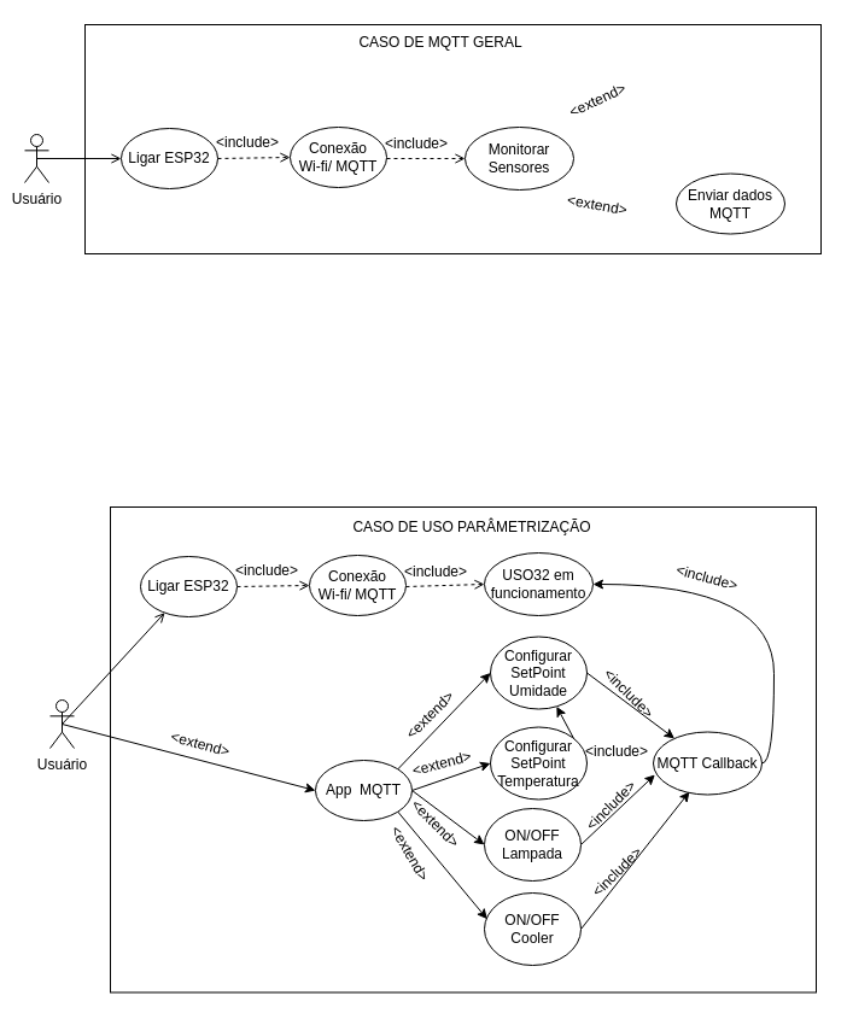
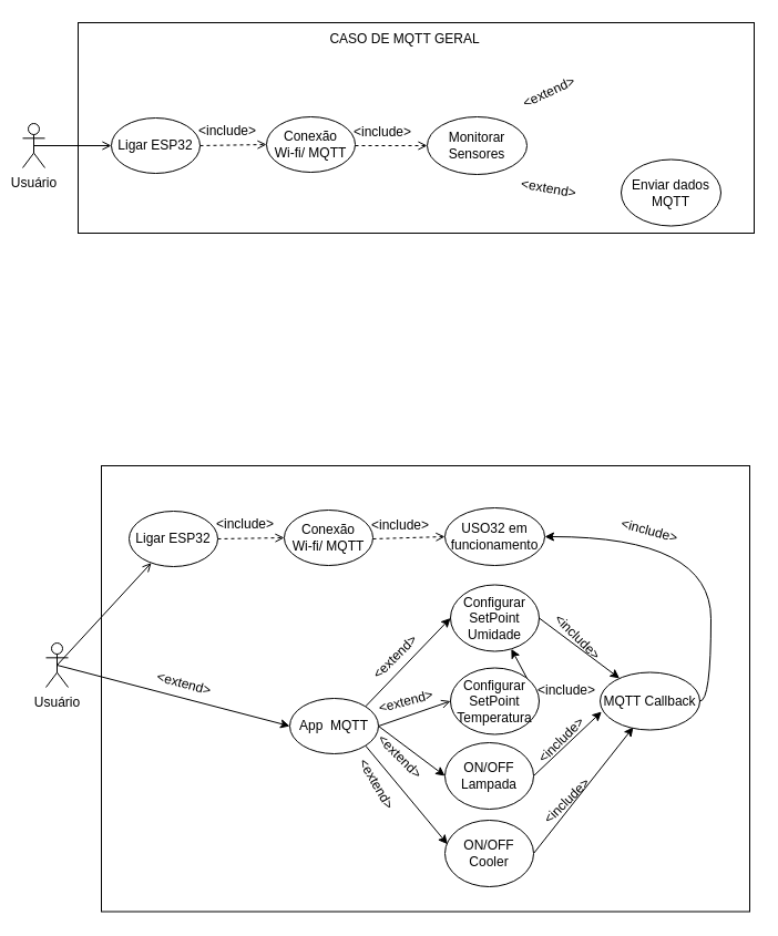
  <mxCell id="0" />
  <mxCell id="1" parent="0" />
  <mxCell id="2" value="" style="rounded=0;whiteSpace=wrap;html=1;" vertex="1" parent="1"><mxGeometry x="91" y="420" width="585" height="402.5" as="geometry" /></mxCell>
  <mxCell id="3" style="edgeStyle=none;html=1;exitX=0.5;exitY=0.5;exitDx=0;exitDy=0;exitPerimeter=0;endArrow=open;endFill=0;" edge="1" parent="1" source="5" target="8"><mxGeometry relative="1" as="geometry" /></mxCell>
  <mxCell id="4" style="edgeStyle=none;html=1;exitX=0.5;exitY=0.5;exitDx=0;exitDy=0;exitPerimeter=0;entryX=0;entryY=0.5;entryDx=0;entryDy=0;" edge="1" parent="1" source="5" target="18"><mxGeometry relative="1" as="geometry" /></mxCell>
  <mxCell id="5" value="Usuário" style="shape=umlActor;verticalLabelPosition=bottom;verticalAlign=top;html=1;outlineConnect=0;" vertex="1" parent="1"><mxGeometry x="41" y="580" width="20" height="40" as="geometry" /></mxCell>
  <mxCell id="6" style="edgeStyle=none;html=1;exitX=1;exitY=0.5;exitDx=0;exitDy=0;entryX=0;entryY=0.5;entryDx=0;entryDy=0;dashed=1;endArrow=open;endFill=0;" edge="1" parent="1" source="8" target="12"><mxGeometry relative="1" as="geometry"><mxPoint x="327" y="607.5" as="targetPoint" /></mxGeometry></mxCell>
  <mxCell id="7" style="edgeStyle=none;html=1;exitX=0;exitY=1;exitDx=0;exitDy=0;entryX=0;entryY=0.5;entryDx=0;entryDy=0;endArrow=open;endFill=0;dashed=1;" edge="1" parent="1" source="11" target="10"><mxGeometry relative="1" as="geometry" /></mxCell>
  <mxCell id="8" value="Ligar ESP32" style="ellipse;whiteSpace=wrap;html=1;" vertex="1" parent="1"><mxGeometry x="116" y="461" width="80" height="50" as="geometry" /></mxCell>
  <mxCell id="9" value="&amp;lt;include&amp;gt;" style="text;html=1;strokeColor=none;fillColor=none;align=center;verticalAlign=middle;whiteSpace=wrap;rounded=0;" vertex="1" parent="1"><mxGeometry x="196" y="460" width="50" height="25" as="geometry" /></mxCell>
  <mxCell id="10" value="USO32 em funcionamento" style="ellipse;whiteSpace=wrap;html=1;" vertex="1" parent="1"><mxGeometry x="401" y="458" width="90" height="52" as="geometry" /></mxCell>
  <mxCell id="11" value="&amp;lt;include&amp;gt;" style="text;html=1;strokeColor=none;fillColor=none;align=center;verticalAlign=middle;whiteSpace=wrap;rounded=0;" vertex="1" parent="1"><mxGeometry x="336" y="461" width="50" height="25" as="geometry" /></mxCell>
  <mxCell id="12" value="Conexão &lt;br&gt;Wi-fi/ MQTT" style="ellipse;whiteSpace=wrap;html=1;" vertex="1" parent="1"><mxGeometry x="256" y="460" width="80" height="50" as="geometry" /></mxCell>
- <mxCell id="13" value="CASO DE USO PARÂMETRIZAÇÃO" style="text;html=1;strokeColor=none;fillColor=none;align=center;verticalAlign=middle;whiteSpace=wrap;rounded=0;" vertex="1" parent="1"><mxGeometry x="291" y="422" width="200" height="30" as="geometry" /></mxCell>
  <mxCell id="14" style="edgeStyle=none;html=1;exitX=1;exitY=0;exitDx=0;exitDy=0;entryX=0;entryY=0.5;entryDx=0;entryDy=0;" edge="1" parent="1" source="18" target="20"><mxGeometry relative="1" as="geometry" /></mxCell>
- <mxCell id="15" style="edgeStyle=none;html=1;exitX=1;exitY=0.5;exitDx=0;exitDy=0;entryX=0;entryY=0.5;entryDx=0;entryDy=0;" edge="1" parent="1" source="18" target="23"><mxGeometry relative="1" as="geometry" /></mxCell>
+ <mxCell id="15" style="edgeStyle=none;html=1;exitX=1;exitY=0.5;exitDx=0;exitDy=0;entryX=0;entryY=0.5;entryDx=0;entryDy=0;endArrow=open;" edge="1" parent="1" source="18" target="23"><mxGeometry relative="1" as="geometry" /></mxCell>
  <mxCell id="16" style="edgeStyle=none;html=1;exitX=1;exitY=0.5;exitDx=0;exitDy=0;entryX=0;entryY=0.5;entryDx=0;entryDy=0;" edge="1" parent="1" source="18" target="25"><mxGeometry relative="1" as="geometry" /></mxCell>
  <mxCell id="17" style="edgeStyle=none;html=1;exitX=1;exitY=1;exitDx=0;exitDy=0;entryX=0.029;entryY=0.361;entryDx=0;entryDy=0;entryPerimeter=0;" edge="1" parent="1" source="18" target="27"><mxGeometry relative="1" as="geometry" /></mxCell>
  <mxCell id="18" value="App&amp;nbsp; MQTT" style="ellipse;whiteSpace=wrap;html=1;" vertex="1" parent="1"><mxGeometry x="261" y="630" width="80" height="50" as="geometry" /></mxCell>
  <mxCell id="19" style="edgeStyle=none;html=1;exitX=1;exitY=0.5;exitDx=0;exitDy=0;" edge="1" parent="1" source="20" target="33"><mxGeometry relative="1" as="geometry" /></mxCell>
  <mxCell id="20" value="Configurar&lt;br&gt;SetPoint&lt;br&gt;Umidade" style="ellipse;whiteSpace=wrap;html=1;" vertex="1" parent="1"><mxGeometry x="406" y="527.5" width="80" height="60" as="geometry" /></mxCell>
  <mxCell id="21" value="&amp;lt;extend&amp;gt;" style="text;html=1;strokeColor=none;fillColor=none;align=center;verticalAlign=middle;whiteSpace=wrap;rounded=0;rotation=15;" vertex="1" parent="1"><mxGeometry x="141" y="604" width="50" height="25" as="geometry" /></mxCell>
  <mxCell id="22" style="edgeStyle=none;html=1;exitX=1;exitY=0.5;exitDx=0;exitDy=0;" edge="1" parent="1" source="23" target="20"><mxGeometry relative="1" as="geometry" /></mxCell>
  <mxCell id="23" value="Configurar&lt;br&gt;SetPoint&lt;br&gt;Temperatura" style="ellipse;whiteSpace=wrap;html=1;" vertex="1" parent="1"><mxGeometry x="406" y="602.5" width="80" height="60" as="geometry" /></mxCell>
  <mxCell id="24" style="edgeStyle=none;html=1;exitX=1;exitY=0.5;exitDx=0;exitDy=0;entryX=0.015;entryY=0.683;entryDx=0;entryDy=0;entryPerimeter=0;" edge="1" parent="1" source="25" target="33"><mxGeometry relative="1" as="geometry" /></mxCell>
  <mxCell id="25" value="ON/OFF&lt;br&gt;Lampada&lt;span style=&quot;color: rgba(0, 0, 0, 0); font-family: monospace; font-size: 0px; text-align: start;&quot;&gt;%3CmxGraphModel%3E%3Croot%3E%3CmxCell%20id%3D%220%22%2F%3E%3CmxCell%20id%3D%221%22%20parent%3D%220%22%2F%3E%3CmxCell%20id%3D%222%22%20value%3D%22Configurar%26lt%3Bbr%26gt%3BSetPoint%26lt%3Bbr%26gt%3BTemperatura%22%20style%3D%22ellipse%3BwhiteSpace%3Dwrap%3Bhtml%3D1%3B%22%20vertex%3D%221%22%20parent%3D%221%22%3E%3CmxGeometry%20x%3D%22480%22%20y%3D%22410%22%20width%3D%2280%22%20height%3D%2260%22%20as%3D%22geometry%22%2F%3E%3C%2FmxCell%3E%3C%2Froot%3E%3C%2FmxGraphModel%3E&lt;/span&gt;" style="ellipse;whiteSpace=wrap;html=1;" vertex="1" parent="1"><mxGeometry x="401" y="670" width="80" height="60" as="geometry" /></mxCell>
  <mxCell id="26" style="edgeStyle=none;html=1;exitX=1;exitY=0.5;exitDx=0;exitDy=0;entryX=0.333;entryY=0.952;entryDx=0;entryDy=0;entryPerimeter=0;" edge="1" parent="1" source="27" target="33"><mxGeometry relative="1" as="geometry" /></mxCell>
  <mxCell id="27" value="ON/OFF&lt;br&gt;&lt;div style=&quot;text-align: center;&quot;&gt;&lt;span style=&quot;text-align: start; background-color: initial;&quot;&gt;Cooler&lt;/span&gt;&lt;span style=&quot;color: rgba(0, 0, 0, 0); font-family: monospace; font-size: 0px; text-align: start; background-color: initial;&quot;&gt;%3CmxGraphModel%3E%3Croot%3E%3CmxCell%20id%3D%220%22%2F%3E%3CmxCell%20id%3D%221%22%20parent%3D%220%22%2F%3E%3CmxCell%20id%3D%222%22%20value%3D%22Configurar%26lt%3Bbr%26gt%3BSetPoint%26lt%3Bbr%26gt%3BTemperatura%22%20style%3D%22ellipse%3BwhiteSpace%3Dwrap%3Bhtml%3D1%3B%22%20vertex%3D%221%22%20parent%3D%221%22%3E%3CmxGeometry%20x%3D%22480%22%20y%3D%22410%22%20width%3D%2280%22%20height%3D%2260%22%20as%3D%22geometry%22%2F%3E%3C%2FmxCell%3E%3C%2Froot%3E%3C%2FmxGraphModel%&lt;/span&gt;&lt;/div&gt;" style="ellipse;whiteSpace=wrap;html=1;" vertex="1" parent="1"><mxGeometry x="401" y="740" width="80" height="60" as="geometry" /></mxCell>
  <mxCell id="28" value="&amp;lt;extend&amp;gt;" style="text;html=1;strokeColor=none;fillColor=none;align=center;verticalAlign=middle;whiteSpace=wrap;rounded=0;rotation=-45;" vertex="1" parent="1"><mxGeometry x="331" y="580" width="50" height="25" as="geometry" /></mxCell>
  <mxCell id="29" value="&amp;lt;extend&amp;gt;" style="text;html=1;strokeColor=none;fillColor=none;align=center;verticalAlign=middle;whiteSpace=wrap;rounded=0;rotation=60;" vertex="1" parent="1"><mxGeometry x="315" y="695" width="50" height="25" as="geometry" /></mxCell>
  <mxCell id="30" value="&amp;lt;extend&amp;gt;" style="text;html=1;strokeColor=none;fillColor=none;align=center;verticalAlign=middle;whiteSpace=wrap;rounded=0;rotation=45;" vertex="1" parent="1"><mxGeometry x="336" y="670" width="50" height="25" as="geometry" /></mxCell>
  <mxCell id="31" value="&amp;lt;extend&amp;gt;" style="text;html=1;strokeColor=none;fillColor=none;align=center;verticalAlign=middle;whiteSpace=wrap;rounded=0;rotation=-15;" vertex="1" parent="1"><mxGeometry x="341" y="620" width="50" height="25" as="geometry" /></mxCell>
  <mxCell id="32" style="edgeStyle=orthogonalEdgeStyle;html=1;exitX=1;exitY=0.5;exitDx=0;exitDy=0;entryX=1;entryY=0.5;entryDx=0;entryDy=0;curved=1;" edge="1" parent="1" source="33" target="10"><mxGeometry relative="1" as="geometry" /></mxCell>
  <mxCell id="33" value="MQTT Callback" style="ellipse;whiteSpace=wrap;html=1;" vertex="1" parent="1"><mxGeometry x="541" y="606.5" width="90" height="52" as="geometry" /></mxCell>
  <mxCell id="34" value="&amp;lt;include&amp;gt;" style="text;html=1;strokeColor=none;fillColor=none;align=center;verticalAlign=middle;whiteSpace=wrap;rounded=0;rotation=45;" vertex="1" parent="1"><mxGeometry x="496" y="562.5" width="50" height="25" as="geometry" /></mxCell>
  <mxCell id="35" value="&amp;lt;include&amp;gt;" style="text;html=1;strokeColor=none;fillColor=none;align=center;verticalAlign=middle;whiteSpace=wrap;rounded=0;rotation=0;" vertex="1" parent="1"><mxGeometry x="486" y="610" width="50" height="25" as="geometry" /></mxCell>
  <mxCell id="36" value="&amp;lt;include&amp;gt;" style="text;html=1;strokeColor=none;fillColor=none;align=center;verticalAlign=middle;whiteSpace=wrap;rounded=0;rotation=-45;" vertex="1" parent="1"><mxGeometry x="481" y="655" width="50" height="25" as="geometry" /></mxCell>
  <mxCell id="37" value="&amp;lt;include&amp;gt;" style="text;html=1;strokeColor=none;fillColor=none;align=center;verticalAlign=middle;whiteSpace=wrap;rounded=0;rotation=-45;" vertex="1" parent="1"><mxGeometry x="486" y="710" width="50" height="25" as="geometry" /></mxCell>
  <mxCell id="38" value="&amp;lt;include&amp;gt;" style="text;html=1;strokeColor=none;fillColor=none;align=center;verticalAlign=middle;whiteSpace=wrap;rounded=0;rotation=15;" vertex="1" parent="1"><mxGeometry x="561" y="466" width="50" height="25" as="geometry" /></mxCell>
  <mxCell id="39" value="" style="group" vertex="1" connectable="0" parent="1"><mxGeometry x="20" y="20" width="660" height="190" as="geometry" /></mxCell>
  <mxCell id="40" value="" style="rounded=0;whiteSpace=wrap;html=1;" parent="39" vertex="1"><mxGeometry x="50" width="610" height="190" as="geometry" /></mxCell>
  <mxCell id="41" value="Usuário" style="shape=umlActor;verticalLabelPosition=bottom;verticalAlign=top;html=1;outlineConnect=0;" parent="39" vertex="1"><mxGeometry y="91" width="20" height="40" as="geometry" /></mxCell>
  <mxCell id="42" value="Ligar ESP32" style="ellipse;whiteSpace=wrap;html=1;" parent="39" vertex="1"><mxGeometry x="80" y="86" width="80" height="50" as="geometry" /></mxCell>
  <mxCell id="43" style="edgeStyle=none;html=1;exitX=0.5;exitY=0.5;exitDx=0;exitDy=0;exitPerimeter=0;endArrow=open;endFill=0;" parent="39" source="41" target="42" edge="1"><mxGeometry relative="1" as="geometry" /></mxCell>
  <mxCell id="44" value="&amp;lt;include&amp;gt;" style="text;html=1;strokeColor=none;fillColor=none;align=center;verticalAlign=middle;whiteSpace=wrap;rounded=0;" parent="39" vertex="1"><mxGeometry x="160" y="85" width="50" height="25" as="geometry" /></mxCell>
  <mxCell id="45" value="Monitorar Sensores" style="ellipse;whiteSpace=wrap;html=1;" parent="39" vertex="1"><mxGeometry x="365" y="85" width="90" height="52" as="geometry" /></mxCell>
- <mxCell id="46" value="Enviar dados MQTT" style="ellipse;whiteSpace=wrap;html=1;" parent="39" vertex="1"><mxGeometry x="540" y="123.5" width="90" height="50" as="geometry" /></mxCell>
+ <mxCell id="46" value="Enviar dados MQTT" style="ellipse;whiteSpace=wrap;html=1;" parent="39" vertex="1"><mxGeometry x="540" y="123.5" width="90" height="60" as="geometry" /></mxCell>
  <mxCell id="47" value="&amp;lt;extend&amp;gt;" style="text;html=1;strokeColor=none;fillColor=none;align=center;verticalAlign=middle;whiteSpace=wrap;rounded=0;rotation=10;" parent="39" vertex="1"><mxGeometry x="450" y="137" width="50" height="25" as="geometry" /></mxCell>
  <mxCell id="48" value="&amp;lt;extend&amp;gt;" style="text;html=1;strokeColor=none;fillColor=none;align=center;verticalAlign=middle;whiteSpace=wrap;rounded=0;rotation=-25;" parent="39" vertex="1"><mxGeometry x="450" y="50" width="50" height="25" as="geometry" /></mxCell>
  <mxCell id="49" value="&amp;lt;include&amp;gt;" style="text;html=1;strokeColor=none;fillColor=none;align=center;verticalAlign=middle;whiteSpace=wrap;rounded=0;" parent="39" vertex="1"><mxGeometry x="300" y="86" width="50" height="25" as="geometry" /></mxCell>
  <mxCell id="50" style="edgeStyle=none;html=1;exitX=0;exitY=1;exitDx=0;exitDy=0;entryX=0;entryY=0.5;entryDx=0;entryDy=0;endArrow=open;endFill=0;dashed=1;" parent="39" source="49" target="45" edge="1"><mxGeometry relative="1" as="geometry" /></mxCell>
  <mxCell id="51" value="Conexão &lt;br&gt;Wi-fi/ MQTT" style="ellipse;whiteSpace=wrap;html=1;" vertex="1" parent="39"><mxGeometry x="220" y="85" width="80" height="50" as="geometry" /></mxCell>
  <mxCell id="52" style="edgeStyle=none;html=1;exitX=1;exitY=0.5;exitDx=0;exitDy=0;entryX=0;entryY=0.5;entryDx=0;entryDy=0;dashed=1;endArrow=open;endFill=0;" parent="39" source="42" target="51" edge="1"><mxGeometry relative="1" as="geometry"><mxPoint x="291" y="232.5" as="targetPoint" /></mxGeometry></mxCell>
  <mxCell id="53" value="CASO DE MQTT GERAL" style="text;html=1;strokeColor=none;fillColor=none;align=center;verticalAlign=middle;whiteSpace=wrap;rounded=0;" vertex="1" parent="39"><mxGeometry x="270" width="150" height="30" as="geometry" /></mxCell>
